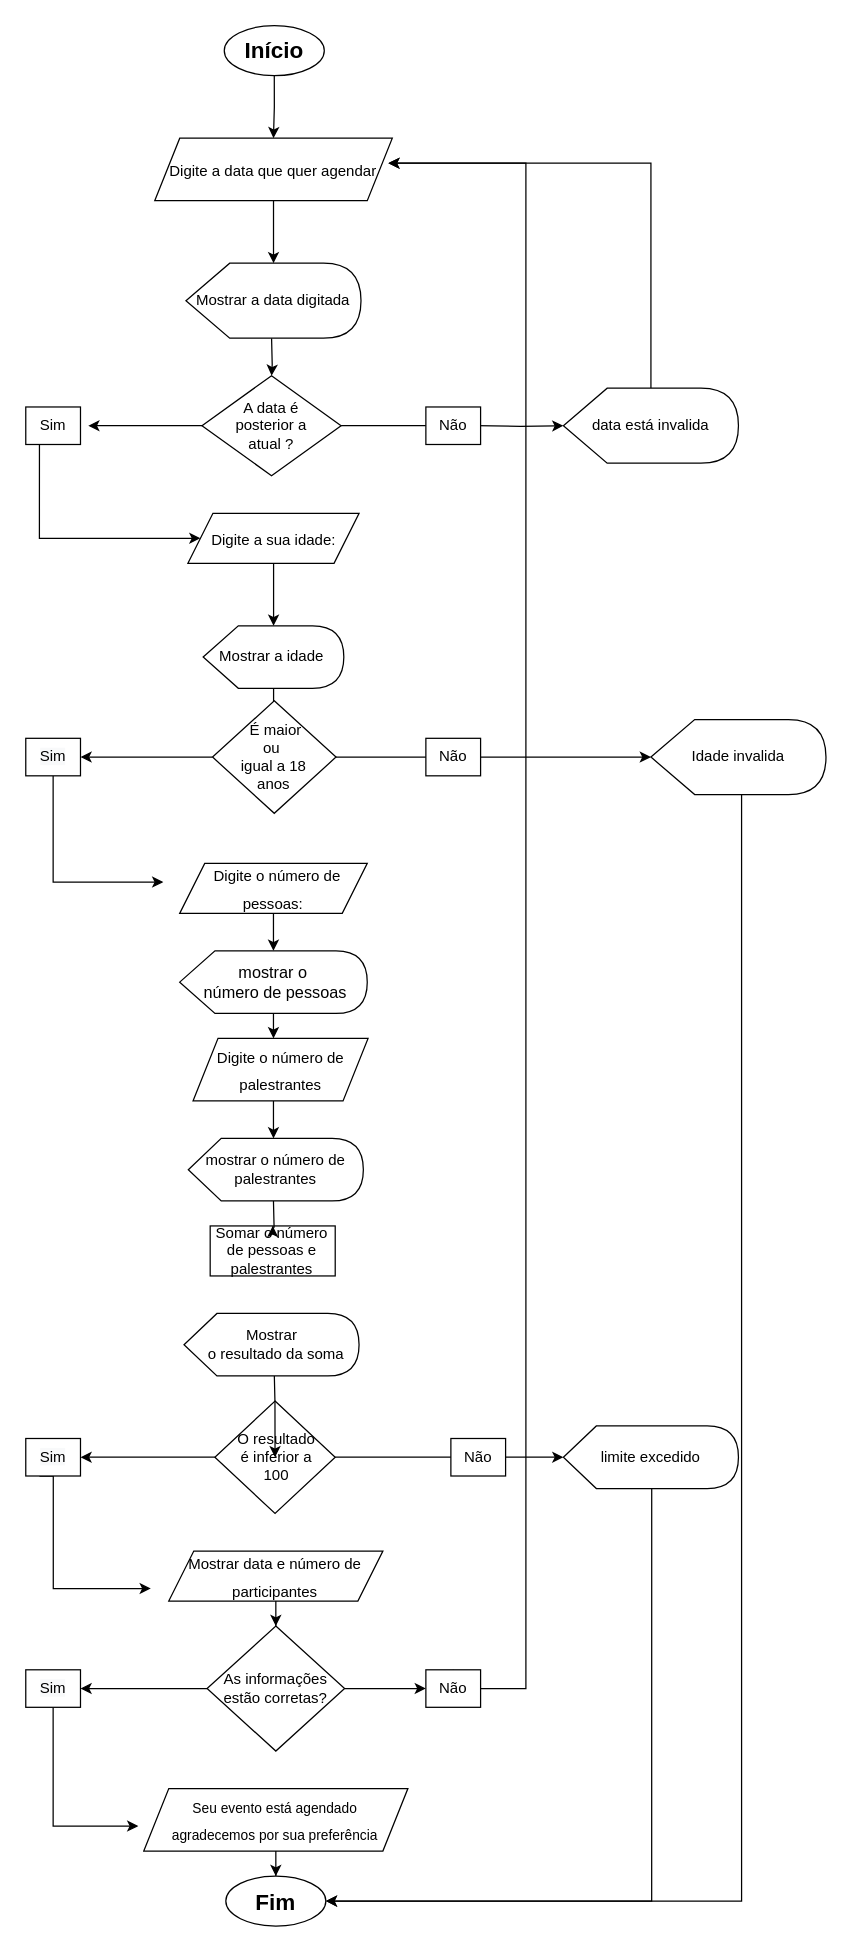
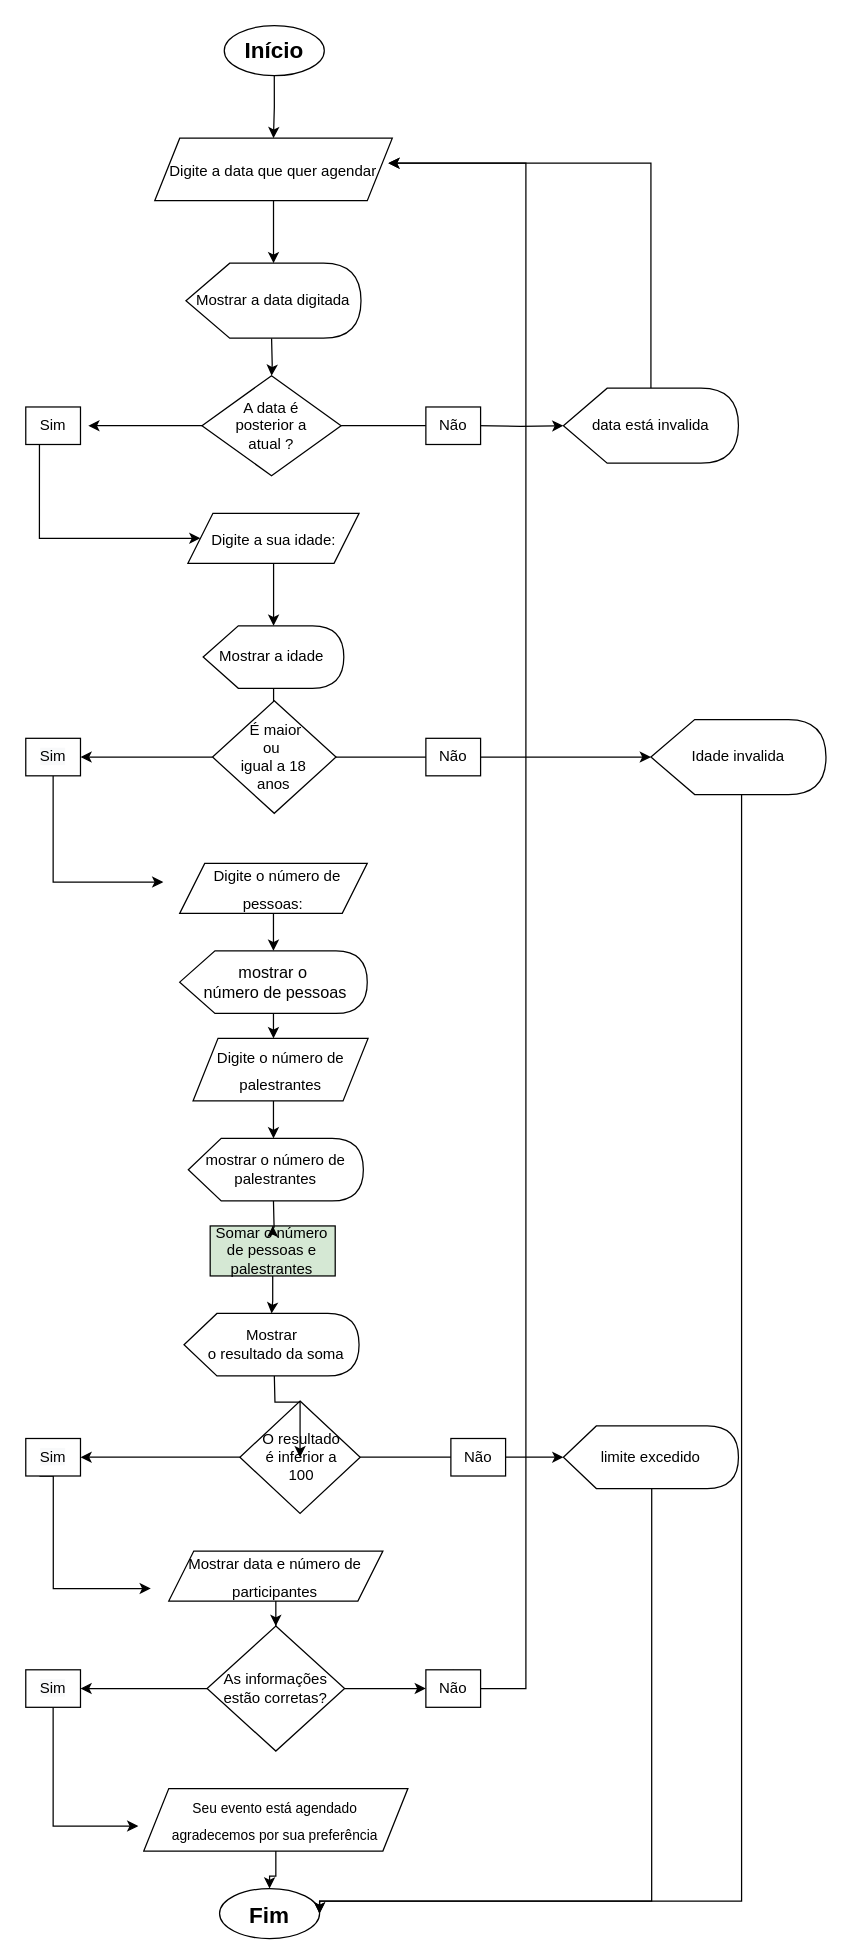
  <mxCell id="0" />
  <mxCell id="1" parent="0" />
  <mxCell id="2" value="" style="edgeStyle=orthogonalEdgeStyle;rounded=0;orthogonalLoop=1;jettySize=auto;html=1;fontSize=11;" parent="1" source="3" target="25" edge="1"><mxGeometry relative="1" as="geometry" /></mxCell>
  <mxCell id="3" value="&lt;h1 style=&quot;font-size: 18px&quot;&gt;Início&lt;/h1&gt;" style="ellipse;whiteSpace=wrap;html=1;" parent="1" vertex="1"><mxGeometry x="178.76" y="20" width="80" height="40" as="geometry" /></mxCell>
- <mxCell id="4" value="&lt;h1&gt;&lt;font style=&quot;font-size: 18px&quot;&gt;Fim&lt;/font&gt;&lt;/h1&gt;" style="ellipse;whiteSpace=wrap;html=1;" parent="1" vertex="1"><mxGeometry x="180" y="1500" width="80" height="40" as="geometry" /></mxCell>
- <mxCell id="6" value="Somar o número de pessoas e palestrantes" style="rounded=0;whiteSpace=wrap;html=1;" parent="1" vertex="1"><mxGeometry x="167.49" y="980" width="100" height="40" as="geometry" /></mxCell>
+ <mxCell id="4" value="&lt;h1&gt;&lt;font style=&quot;font-size: 18px&quot;&gt;Fim&lt;/font&gt;&lt;/h1&gt;" style="ellipse;whiteSpace=wrap;html=1;" parent="1" vertex="1"><mxGeometry x="175" y="1510" width="80" height="40" as="geometry" /></mxCell>
+ <mxCell id="5" value="" style="edgeStyle=orthogonalEdgeStyle;rounded=0;orthogonalLoop=1;jettySize=auto;html=1;fontSize=11;entryX=0.5;entryY=0;entryDx=0;entryDy=0;entryPerimeter=0;" parent="1" source="6" target="52" edge="1"><mxGeometry relative="1" as="geometry" /></mxCell>
+ <mxCell id="6" value="Somar o número de pessoas e palestrantes" style="rounded=0;whiteSpace=wrap;html=1;fillColor=#d5e8d4;" parent="1" vertex="1"><mxGeometry x="167.49" y="980" width="100" height="40" as="geometry" /></mxCell>
  <mxCell id="7" value="" style="edgeStyle=orthogonalEdgeStyle;rounded=0;orthogonalLoop=1;jettySize=auto;html=1;fontSize=11;" parent="1" source="8" target="19" edge="1"><mxGeometry relative="1" as="geometry" /></mxCell>
  <mxCell id="8" value="Mostrar a idade&amp;nbsp;" style="shape=display;whiteSpace=wrap;html=1;" parent="1" vertex="1"><mxGeometry x="161.88" y="500" width="112.5" height="50" as="geometry" /></mxCell>
  <mxCell id="9" value="" style="edgeStyle=orthogonalEdgeStyle;rounded=0;orthogonalLoop=1;jettySize=auto;html=1;fontSize=11;startArrow=none;" parent="1" target="16" edge="1"><mxGeometry relative="1" as="geometry"><mxPoint x="216.6" y="270" as="sourcePoint" /></mxGeometry></mxCell>
  <mxCell id="10" value="Mostrar a data digitada" style="shape=display;whiteSpace=wrap;html=1;" parent="1" vertex="1"><mxGeometry x="148.12" y="210" width="140" height="60" as="geometry" /></mxCell>
  <mxCell id="11" value="" style="edgeStyle=orthogonalEdgeStyle;rounded=0;orthogonalLoop=1;jettySize=auto;html=1;fontSize=11;startArrow=none;" parent="1" source="55" edge="1"><mxGeometry relative="1" as="geometry"><mxPoint x="450" y="1165" as="targetPoint" /></mxGeometry></mxCell>
  <mxCell id="12" value="" style="edgeStyle=orthogonalEdgeStyle;rounded=0;orthogonalLoop=1;jettySize=auto;html=1;fontSize=11;" parent="1" source="13" target="54" edge="1"><mxGeometry relative="1" as="geometry" /></mxCell>
- <mxCell id="13" value="&amp;nbsp;O resultado&lt;br&gt;&amp;nbsp;é inferior a&lt;br&gt;&amp;nbsp;100" style="rhombus;whiteSpace=wrap;html=1;" parent="1" vertex="1"><mxGeometry x="171.25" y="1120" width="96.24" height="90" as="geometry" /></mxCell>
+ <mxCell id="13" value="&amp;nbsp;O resultado&lt;br&gt;&amp;nbsp;é inferior a&lt;br&gt;&amp;nbsp;100" style="rhombus;whiteSpace=wrap;html=1;" parent="1" vertex="1"><mxGeometry x="191.25" y="1120" width="96.24" height="90" as="geometry" /></mxCell>
  <mxCell id="14" value="" style="edgeStyle=orthogonalEdgeStyle;rounded=0;orthogonalLoop=1;jettySize=auto;html=1;fontSize=11;startArrow=none;" parent="1" target="39" edge="1"><mxGeometry relative="1" as="geometry"><mxPoint x="380" y="340" as="sourcePoint" /></mxGeometry></mxCell>
  <mxCell id="15" value="" style="edgeStyle=orthogonalEdgeStyle;rounded=0;orthogonalLoop=1;jettySize=auto;html=1;fontSize=11;" parent="1" source="16" edge="1"><mxGeometry relative="1" as="geometry"><mxPoint x="70" y="340" as="targetPoint" /></mxGeometry></mxCell>
  <mxCell id="16" value="A data é &lt;br&gt;posterior a&lt;br&gt;atual ?" style="rhombus;whiteSpace=wrap;html=1;" parent="1" vertex="1"><mxGeometry x="160.94" y="300" width="111.25" height="80" as="geometry" /></mxCell>
  <mxCell id="17" value="" style="edgeStyle=orthogonalEdgeStyle;rounded=0;orthogonalLoop=1;jettySize=auto;html=1;fontSize=11;entryX=0;entryY=0.5;entryDx=0;entryDy=0;entryPerimeter=0;" parent="1" source="19" target="37" edge="1"><mxGeometry relative="1" as="geometry"><mxPoint x="350" y="605" as="targetPoint" /></mxGeometry></mxCell>
  <mxCell id="18" value="" style="edgeStyle=orthogonalEdgeStyle;rounded=0;orthogonalLoop=1;jettySize=auto;html=1;fontSize=11;" parent="1" source="19" target="46" edge="1"><mxGeometry relative="1" as="geometry" /></mxCell>
  <mxCell id="19" value="&amp;nbsp; É maior&amp;nbsp;&lt;br&gt;ou&amp;nbsp;&lt;br&gt;igual a 18 &lt;br&gt;anos" style="rhombus;whiteSpace=wrap;html=1;" parent="1" vertex="1"><mxGeometry x="169.38" y="560" width="98.75" height="90" as="geometry" /></mxCell>
  <mxCell id="20" value="" style="edgeStyle=orthogonalEdgeStyle;rounded=0;orthogonalLoop=1;jettySize=auto;html=1;fontSize=13;" parent="1" edge="1"><mxGeometry relative="1" as="geometry"><mxPoint x="218.1" y="800" as="sourcePoint" /><mxPoint x="218.1" y="830" as="targetPoint" /></mxGeometry></mxCell>
  <mxCell id="21" value="" style="edgeStyle=orthogonalEdgeStyle;rounded=0;orthogonalLoop=1;jettySize=auto;html=1;fontSize=11;" parent="1" source="22" target="8" edge="1"><mxGeometry relative="1" as="geometry" /></mxCell>
  <mxCell id="22" value="&lt;span style=&quot;font-size: 12px&quot;&gt;Digite a sua idade:&lt;/span&gt;" style="shape=parallelogram;perimeter=parallelogramPerimeter;whiteSpace=wrap;html=1;fixedSize=1;fontSize=18;" parent="1" vertex="1"><mxGeometry x="149.7" y="410" width="136.87" height="40" as="geometry" /></mxCell>
  <mxCell id="23" value="" style="edgeStyle=orthogonalEdgeStyle;rounded=0;orthogonalLoop=1;jettySize=auto;html=1;fontSize=13;" parent="1" target="6" edge="1"><mxGeometry relative="1" as="geometry"><mxPoint x="218.1" y="960" as="sourcePoint" /></mxGeometry></mxCell>
  <mxCell id="24" value="" style="edgeStyle=orthogonalEdgeStyle;rounded=0;orthogonalLoop=1;jettySize=auto;html=1;fontSize=11;" parent="1" source="25" target="10" edge="1"><mxGeometry relative="1" as="geometry" /></mxCell>
  <mxCell id="25" value="&lt;span style=&quot;font-size: 12px&quot;&gt;Digite a data que quer agendar&lt;/span&gt;" style="shape=parallelogram;perimeter=parallelogramPerimeter;whiteSpace=wrap;html=1;fixedSize=1;fontSize=18;" parent="1" vertex="1"><mxGeometry x="123.14" y="110" width="190" height="50" as="geometry" /></mxCell>
  <mxCell id="26" style="edgeStyle=orthogonalEdgeStyle;rounded=0;orthogonalLoop=1;jettySize=auto;html=1;exitX=0.5;exitY=1;exitDx=0;exitDy=0;fontSize=12;" parent="1" edge="1"><mxGeometry relative="1" as="geometry"><mxPoint x="220" y="120" as="sourcePoint" /><mxPoint x="220" y="120" as="targetPoint" /></mxGeometry></mxCell>
  <mxCell id="27" value="" style="edgeStyle=orthogonalEdgeStyle;rounded=0;orthogonalLoop=1;jettySize=auto;html=1;fontSize=13;" parent="1" edge="1"><mxGeometry relative="1" as="geometry"><mxPoint x="218.1" y="880" as="sourcePoint" /><mxPoint x="218.1" y="910" as="targetPoint" /></mxGeometry></mxCell>
  <mxCell id="28" value="" style="edgeStyle=orthogonalEdgeStyle;rounded=0;orthogonalLoop=1;jettySize=auto;html=1;fontSize=11;" parent="1" target="13" edge="1"><mxGeometry relative="1" as="geometry"><mxPoint x="218.8" y="1100" as="sourcePoint" /></mxGeometry></mxCell>
  <mxCell id="29" value="" style="edgeStyle=orthogonalEdgeStyle;rounded=0;orthogonalLoop=1;jettySize=auto;html=1;fontSize=11;" parent="1" source="30" target="33" edge="1"><mxGeometry relative="1" as="geometry" /></mxCell>
  <mxCell id="30" value="&lt;span style=&quot;font-size: 12px&quot;&gt;Mostrar data e número de participantes&lt;/span&gt;" style="shape=parallelogram;perimeter=parallelogramPerimeter;whiteSpace=wrap;html=1;fixedSize=1;fontSize=18;" parent="1" vertex="1"><mxGeometry x="134.38" y="1240" width="171.24" height="40" as="geometry" /></mxCell>
  <mxCell id="31" value="" style="edgeStyle=orthogonalEdgeStyle;rounded=0;orthogonalLoop=1;jettySize=auto;html=1;fontSize=11;" parent="1" source="33" target="60" edge="1"><mxGeometry relative="1" as="geometry" /></mxCell>
  <mxCell id="32" value="" style="edgeStyle=orthogonalEdgeStyle;rounded=0;orthogonalLoop=1;jettySize=auto;html=1;fontSize=11;" parent="1" source="33" target="62" edge="1"><mxGeometry relative="1" as="geometry" /></mxCell>
  <mxCell id="33" value="As informações estão corretas?" style="rhombus;whiteSpace=wrap;html=1;" parent="1" vertex="1"><mxGeometry x="165.01" y="1300" width="109.99" height="100" as="geometry" /></mxCell>
  <mxCell id="34" value="" style="edgeStyle=orthogonalEdgeStyle;rounded=0;orthogonalLoop=1;jettySize=auto;html=1;fontSize=11;" parent="1" source="35" target="4" edge="1"><mxGeometry relative="1" as="geometry" /></mxCell>
  <mxCell id="35" value="&lt;span style=&quot;font-size: 11px&quot;&gt;Seu evento está agendado &lt;br&gt;agradecemos por sua&amp;nbsp;preferência&lt;/span&gt;" style="shape=parallelogram;perimeter=parallelogramPerimeter;whiteSpace=wrap;html=1;fixedSize=1;fontSize=18;" parent="1" vertex="1"><mxGeometry x="114.38" y="1430" width="211.24" height="50" as="geometry" /></mxCell>
  <mxCell id="36" style="edgeStyle=orthogonalEdgeStyle;rounded=0;orthogonalLoop=1;jettySize=auto;html=1;exitX=0;exitY=0;exitDx=72.5;exitDy=60;exitPerimeter=0;fontSize=11;entryX=1;entryY=0.5;entryDx=0;entryDy=0;" parent="1" source="37" target="4" edge="1"><mxGeometry relative="1" as="geometry"><mxPoint x="550" y="1532" as="targetPoint" /><Array as="points"><mxPoint x="593" y="1520" /></Array></mxGeometry></mxCell>
  <mxCell id="37" value="Idade invalida" style="shape=display;whiteSpace=wrap;html=1;" parent="1" vertex="1"><mxGeometry x="520" y="575" width="140" height="60" as="geometry" /></mxCell>
  <mxCell id="38" value="" style="edgeStyle=orthogonalEdgeStyle;rounded=0;orthogonalLoop=1;jettySize=auto;html=1;fontSize=11;" parent="1" source="39" edge="1"><mxGeometry relative="1" as="geometry"><mxPoint x="310" y="130" as="targetPoint" /><Array as="points"><mxPoint x="520" y="130" /><mxPoint x="310" y="130" /></Array></mxGeometry></mxCell>
  <mxCell id="39" value="data está invalida" style="shape=display;whiteSpace=wrap;html=1;" parent="1" vertex="1"><mxGeometry x="450" y="310" width="140" height="60" as="geometry" /></mxCell>
  <mxCell id="40" value="" style="edgeStyle=orthogonalEdgeStyle;rounded=0;orthogonalLoop=1;jettySize=auto;html=1;fontSize=11;endArrow=none;" parent="1" source="16" edge="1"><mxGeometry relative="1" as="geometry"><mxPoint x="274.38" y="340" as="sourcePoint" /><mxPoint x="340" y="340" as="targetPoint" /></mxGeometry></mxCell>
  <mxCell id="41" value="&lt;span style=&quot;font-size: 12px&quot;&gt;Não&lt;/span&gt;" style="rounded=0;whiteSpace=wrap;html=1;fontSize=11;" parent="1" vertex="1"><mxGeometry x="340" y="325" width="43.76" height="30" as="geometry" /></mxCell>
  <mxCell id="42" value="" style="edgeStyle=orthogonalEdgeStyle;rounded=0;orthogonalLoop=1;jettySize=auto;html=1;fontSize=11;exitX=0.25;exitY=1;exitDx=0;exitDy=0;" parent="1" source="43" target="22" edge="1"><mxGeometry relative="1" as="geometry"><mxPoint x="40" y="430" as="sourcePoint" /><Array as="points"><mxPoint x="31" y="430" /></Array></mxGeometry></mxCell>
  <mxCell id="43" value="&lt;span style=&quot;font-size: 12px&quot;&gt;Sim&lt;/span&gt;" style="rounded=0;whiteSpace=wrap;html=1;fontSize=11;" parent="1" vertex="1"><mxGeometry x="20" y="325" width="43.76" height="30" as="geometry" /></mxCell>
  <mxCell id="44" value="&lt;span style=&quot;font-size: 12px&quot;&gt;Não&lt;/span&gt;" style="rounded=0;whiteSpace=wrap;html=1;fontSize=11;" parent="1" vertex="1"><mxGeometry x="340" y="590" width="43.76" height="30" as="geometry" /></mxCell>
  <mxCell id="45" style="edgeStyle=orthogonalEdgeStyle;rounded=0;orthogonalLoop=1;jettySize=auto;html=1;exitX=0.5;exitY=1;exitDx=0;exitDy=0;fontSize=11;" parent="1" source="46" edge="1"><mxGeometry relative="1" as="geometry"><mxPoint x="130" y="705" as="targetPoint" /><Array as="points"><mxPoint x="42" y="705" /></Array></mxGeometry></mxCell>
  <mxCell id="46" value="&#10;&#10;&lt;span style=&quot;color: rgb(0, 0, 0); font-family: helvetica; font-size: 12px; font-style: normal; font-weight: 400; letter-spacing: normal; text-align: center; text-indent: 0px; text-transform: none; word-spacing: 0px; background-color: rgb(248, 249, 250); display: inline; float: none;&quot;&gt;Sim&lt;/span&gt;&#10;&#10;" style="rounded=0;whiteSpace=wrap;html=1;fontSize=11;" parent="1" vertex="1"><mxGeometry x="20" y="590" width="43.76" height="30" as="geometry" /></mxCell>
  <mxCell id="47" value="&lt;span style=&quot;font-family: &amp;#34;helvetica&amp;#34; ; font-size: 13px&quot;&gt;mostrar o&lt;/span&gt;&lt;br style=&quot;font-family: &amp;#34;helvetica&amp;#34; ; font-size: 13px&quot;&gt;&lt;span style=&quot;font-family: &amp;#34;helvetica&amp;#34; ; font-size: 13px&quot;&gt;&amp;nbsp;número de pessoas&lt;/span&gt;" style="shape=display;whiteSpace=wrap;html=1;size=0.188;" parent="1" vertex="1"><mxGeometry x="143.12" y="760" width="150" height="50" as="geometry" /></mxCell>
  <mxCell id="48" value="" style="edgeStyle=orthogonalEdgeStyle;rounded=0;orthogonalLoop=1;jettySize=auto;html=1;fontSize=11;" parent="1" source="49" target="47" edge="1"><mxGeometry relative="1" as="geometry" /></mxCell>
  <mxCell id="49" value="&lt;span style=&quot;font-family: &amp;#34;helvetica&amp;#34; ; font-size: 12px&quot;&gt;&amp;nbsp; Digite o número de pessoas:&lt;/span&gt;" style="shape=parallelogram;perimeter=parallelogramPerimeter;whiteSpace=wrap;html=1;fixedSize=1;fontSize=18;" parent="1" vertex="1"><mxGeometry x="143.12" y="690" width="150" height="40" as="geometry" /></mxCell>
  <mxCell id="50" value="&lt;span style=&quot;font-family: &amp;#34;helvetica&amp;#34;&quot;&gt;mostrar o número de palestrantes&lt;/span&gt;" style="shape=display;whiteSpace=wrap;html=1;size=0.188;" parent="1" vertex="1"><mxGeometry x="150" y="910" width="140" height="50" as="geometry" /></mxCell>
  <mxCell id="51" value="&lt;span style=&quot;font-family: &amp;#34;helvetica&amp;#34; ; font-size: 12px&quot;&gt;Digite o número de palestrantes&lt;/span&gt;" style="shape=parallelogram;perimeter=parallelogramPerimeter;whiteSpace=wrap;html=1;fixedSize=1;fontSize=18;" parent="1" vertex="1"><mxGeometry x="153.76" y="830" width="140" height="50" as="geometry" /></mxCell>
  <mxCell id="52" value="&lt;span&gt;Mostrar&lt;/span&gt;&lt;br&gt;&lt;span&gt;&amp;nbsp; o resultado da soma&lt;/span&gt;" style="shape=display;whiteSpace=wrap;html=1;size=0.188;" parent="1" vertex="1"><mxGeometry x="146.57" y="1050" width="140" height="50" as="geometry" /></mxCell>
  <mxCell id="53" style="edgeStyle=orthogonalEdgeStyle;rounded=0;orthogonalLoop=1;jettySize=auto;html=1;exitX=0.25;exitY=1;exitDx=0;exitDy=0;fontSize=11;" parent="1" source="54" edge="1"><mxGeometry relative="1" as="geometry"><mxPoint x="120" y="1270" as="targetPoint" /><Array as="points"><mxPoint x="42" y="1180" /><mxPoint x="42" y="1270" /></Array></mxGeometry></mxCell>
  <mxCell id="54" value="&#10;&#10;&lt;span style=&quot;color: rgb(0, 0, 0); font-family: helvetica; font-size: 12px; font-style: normal; font-weight: 400; letter-spacing: normal; text-align: center; text-indent: 0px; text-transform: none; word-spacing: 0px; background-color: rgb(248, 249, 250); display: inline; float: none;&quot;&gt;Sim&lt;/span&gt;&#10;&#10;" style="rounded=0;whiteSpace=wrap;html=1;fontSize=11;" parent="1" vertex="1"><mxGeometry x="20" y="1150" width="43.76" height="30" as="geometry" /></mxCell>
  <mxCell id="55" value="&lt;span style=&quot;font-size: 12px&quot;&gt;Não&lt;/span&gt;" style="rounded=0;whiteSpace=wrap;html=1;fontSize=11;" parent="1" vertex="1"><mxGeometry x="360" y="1150" width="43.76" height="30" as="geometry" /></mxCell>
  <mxCell id="56" value="" style="edgeStyle=orthogonalEdgeStyle;rounded=0;orthogonalLoop=1;jettySize=auto;html=1;fontSize=11;endArrow=none;" parent="1" source="13" target="55" edge="1"><mxGeometry relative="1" as="geometry"><mxPoint x="267.49" y="1165" as="sourcePoint" /><mxPoint x="470" y="1165" as="targetPoint" /></mxGeometry></mxCell>
  <mxCell id="57" style="edgeStyle=orthogonalEdgeStyle;rounded=0;orthogonalLoop=1;jettySize=auto;html=1;exitX=0;exitY=0;exitDx=70.625;exitDy=50;exitPerimeter=0;fontSize=11;entryX=1;entryY=0.5;entryDx=0;entryDy=0;" parent="1" source="58" target="4" edge="1"><mxGeometry relative="1" as="geometry"><mxPoint x="270" y="1520" as="targetPoint" /><Array as="points"><mxPoint x="521" y="1520" /></Array></mxGeometry></mxCell>
  <mxCell id="58" value="limite excedido" style="shape=display;whiteSpace=wrap;html=1;size=0.188;" parent="1" vertex="1"><mxGeometry x="450" y="1140" width="140" height="50" as="geometry" /></mxCell>
  <mxCell id="59" style="edgeStyle=orthogonalEdgeStyle;rounded=0;orthogonalLoop=1;jettySize=auto;html=1;exitX=0.5;exitY=0;exitDx=0;exitDy=0;fontSize=11;" parent="1" source="60" edge="1"><mxGeometry relative="1" as="geometry"><mxPoint x="310" y="130" as="targetPoint" /><Array as="points"><mxPoint x="362" y="1350" /><mxPoint x="420" y="1350" /><mxPoint x="420" y="130" /></Array></mxGeometry></mxCell>
  <mxCell id="60" value="&lt;span style=&quot;font-size: 12px&quot;&gt;Não&lt;/span&gt;" style="rounded=0;whiteSpace=wrap;html=1;fontSize=11;" parent="1" vertex="1"><mxGeometry x="340" y="1335" width="43.76" height="30" as="geometry" /></mxCell>
  <mxCell id="61" style="edgeStyle=orthogonalEdgeStyle;rounded=0;orthogonalLoop=1;jettySize=auto;html=1;exitX=0.5;exitY=1;exitDx=0;exitDy=0;fontSize=11;" parent="1" source="62" edge="1"><mxGeometry relative="1" as="geometry"><mxPoint x="110" y="1460" as="targetPoint" /><Array as="points"><mxPoint x="42" y="1460" /></Array></mxGeometry></mxCell>
  <mxCell id="62" value="&#10;&#10;&lt;span style=&quot;color: rgb(0, 0, 0); font-family: helvetica; font-size: 12px; font-style: normal; font-weight: 400; letter-spacing: normal; text-align: center; text-indent: 0px; text-transform: none; word-spacing: 0px; background-color: rgb(248, 249, 250); display: inline; float: none;&quot;&gt;Sim&lt;/span&gt;&#10;&#10;" style="rounded=0;whiteSpace=wrap;html=1;fontSize=11;" parent="1" vertex="1"><mxGeometry x="20" y="1335" width="43.76" height="30" as="geometry" /></mxCell>
